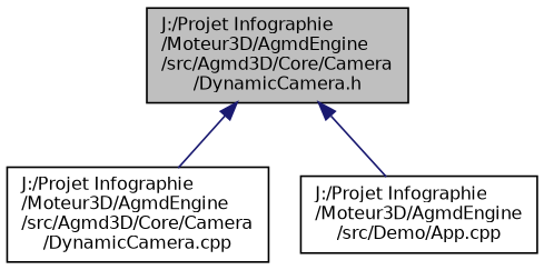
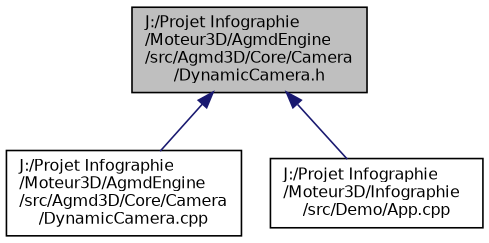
  digraph {
    node [color=black fillcolor=white fontname=Helvetica fontsize=10 shape=record style=filled]
    edge [color=midnightblue dir=back fontname=Helvetica fontsize=10 labelfontname=Helvetica labelfontsize=10 style=solid]
    n1 [fillcolor=grey75 fontcolor=black height=0.2 label="J:/Projet Infographie\l/Moteur3D/AgmdEngine\l/src/Agmd3D/Core/Camera\l/DynamicCamera.h" width=0.4]
    n2 [height=0.2 label="J:/Projet Infographie\l/Moteur3D/AgmdEngine\l/src/Agmd3D/Core/Camera\l/DynamicCamera.cpp" width=0.4]
-   n3 [height=0.2 label="J:/Projet Infographie\l/Moteur3D/AgmdEngine\l/src/Demo/App.cpp" width=0.4]
+   n3 [height=0.2 label="J:/Projet Infographie\l/Moteur3D/Infographie\l/src/Demo/App.cpp" width=0.4]
    n1 -> n2
    n1 -> n3
  }
